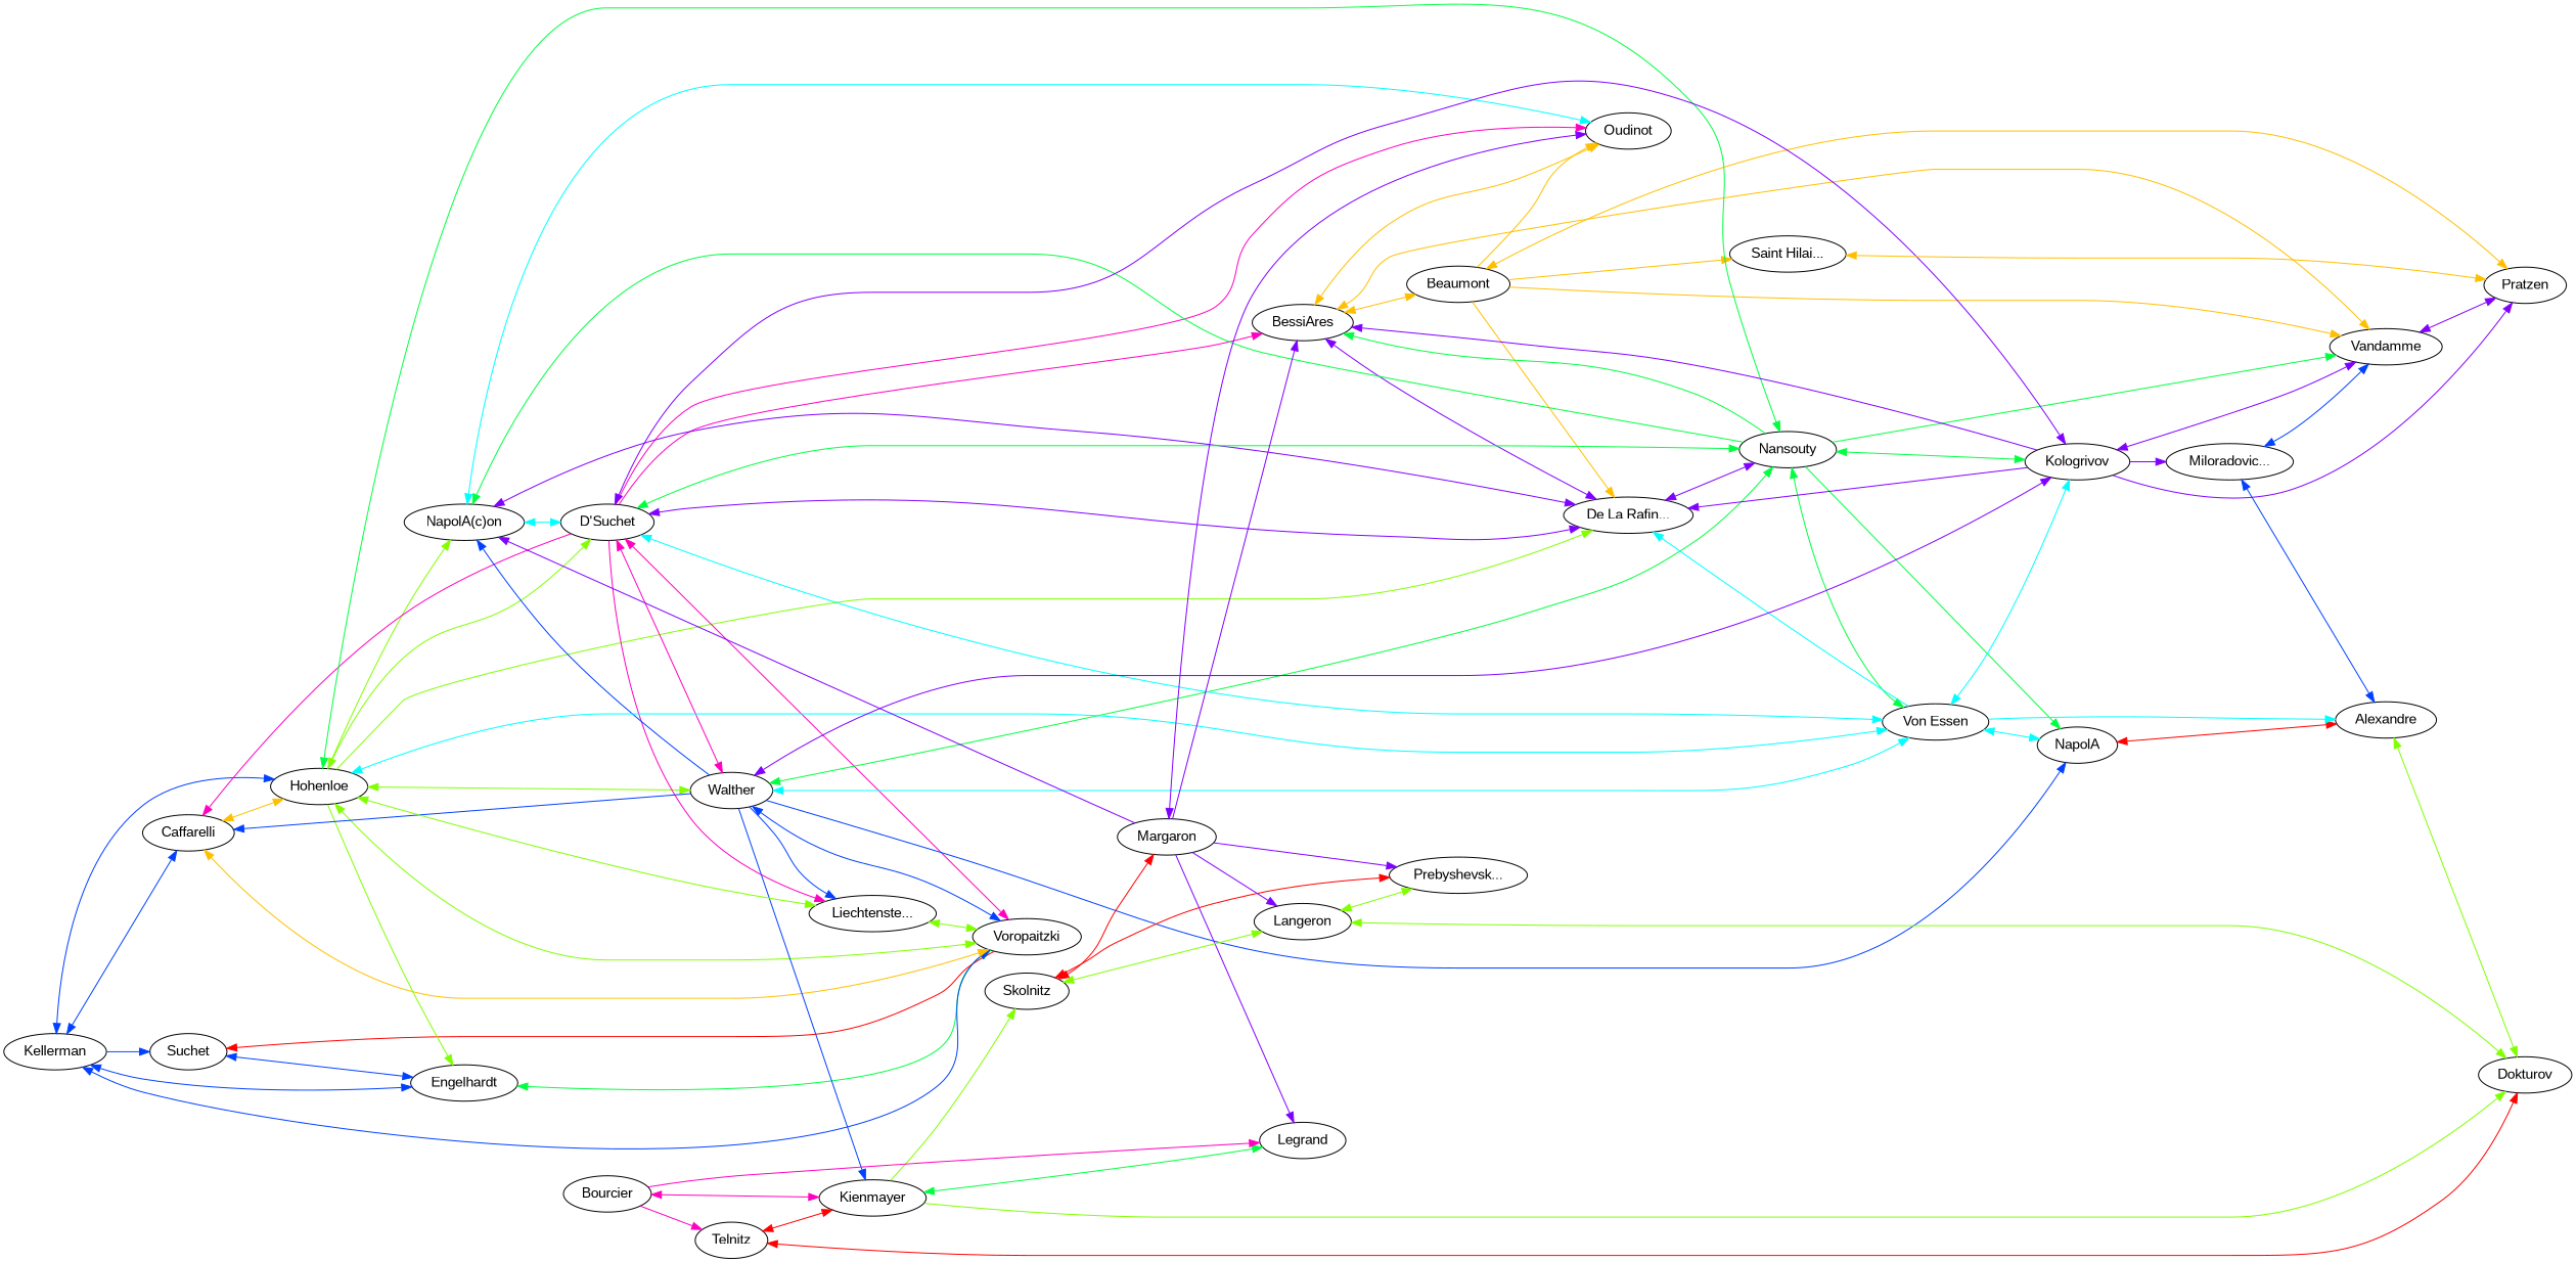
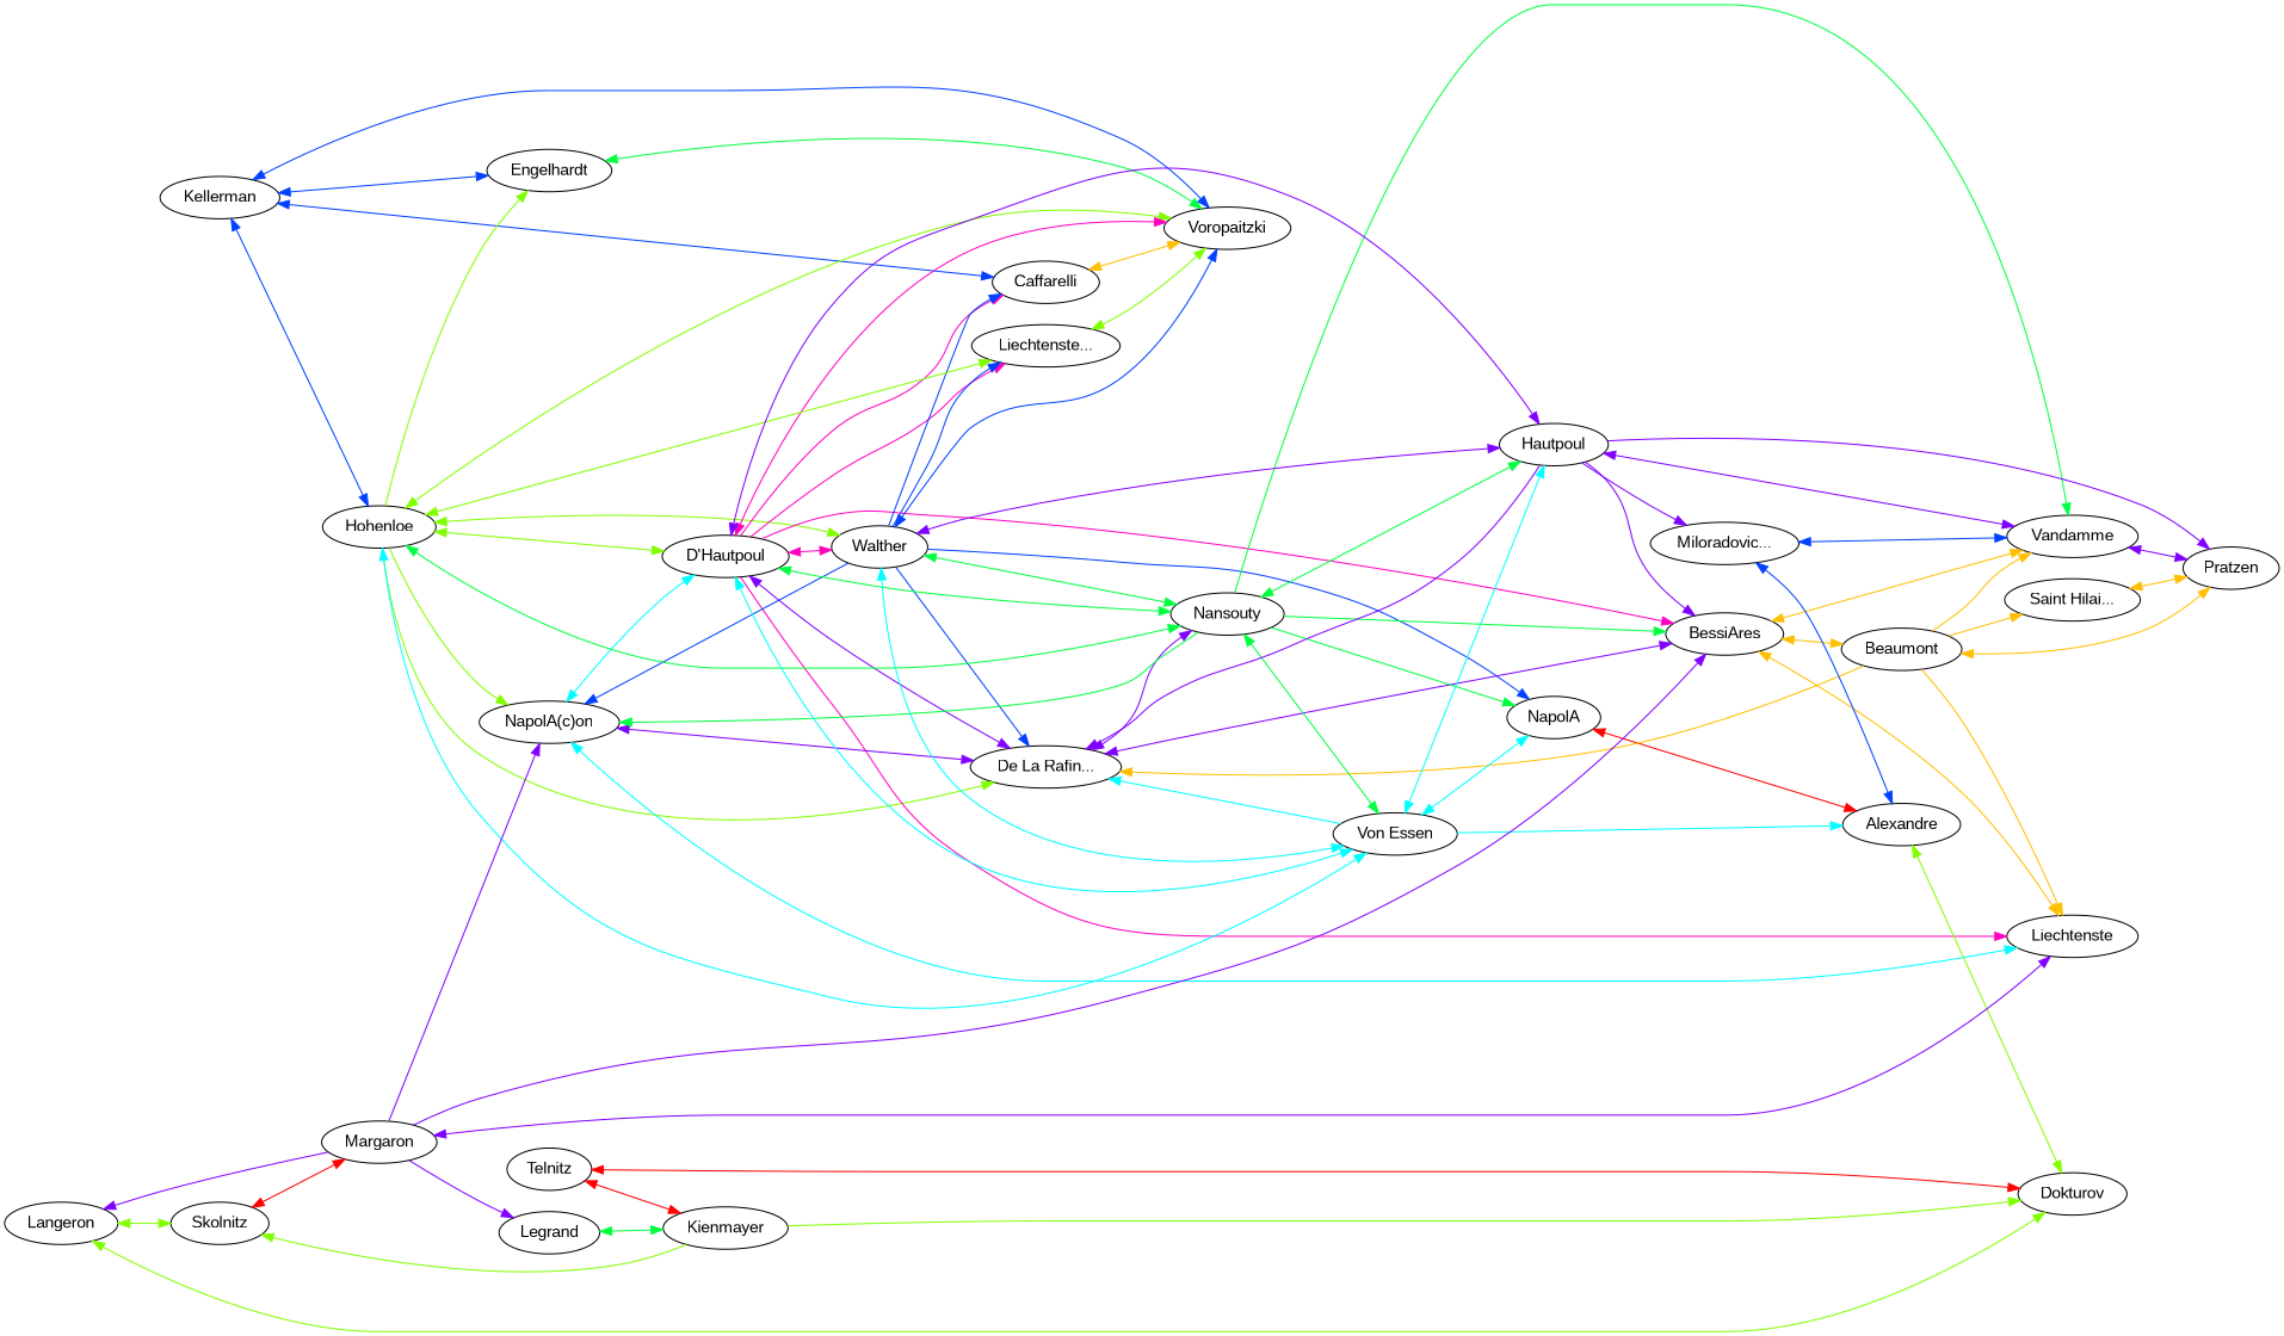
  graph {
    fontname="Liberation Sans"
    rankdir=LR
    node [fontname="Liberation Sans"]
    edge [color="0.75,1,1" dir=both fontname="Liberation Sans"]
-   n1 [label=Suchet]
    n2 [label=Engelhardt]
    n3 [label=Voropaitzki]
    n4 [label=Kellerman]
    n5 [label=Caffarelli]
    n6 [label=Hohenloe]
    n7 [label="NapolA(c)on"]
-   n8 [label="D'Suchet"]
+   n8 [label="D'Hautpoul"]
    n9 [label=Walther]
    n10 [label="De La Rafin..."]
-   n11 [label=Oudinot]
+   n11 [label=Liechtenste]
    n12 [label=BessiAres]
    n13 [label="Liechtenste..."]
    n14 [label=NapolA]
    n15 [label=Vandamme]
    n16 [label=Beaumont]
    n17 [label=Nansouty]
    n18 [label=Alexandre]
    n19 [label="Von Essen"]
-   n20 [label=Kologrivov]
+   n20 [label=Hautpoul]
    n21 [label=Pratzen]
    n22 [label="Miloradovic..."]
    n23 [label="Saint Hilai..."]
    n24 [label=Margaron]
    n25 [label=Legrand]
-   n26 [label="Prebyshevsk..."]
    n27 [label=Langeron]
    n28 [label=Kienmayer]
    n29 [label=Skolnitz]
    n30 [label=Dokturov]
-   n31 [label=Bourcier]
    n32 [label=Telnitz]
-   n1 -- n2 [color="0.625,1,1"]
    n2 -- n3 [color="0.375,1,1"]
-   n3 -- n1 [color="1,1,1" dir=forward]
-   n4 -- n1 [color="0.625,1,1" dir=forward]
    n4 -- n2 [color="0.625,1,1"]
    n4 -- n3 [color="0.625,1,1"]
    n4 -- n5 [color="0.625,1,1"]
    n4 -- n6 [color="0.625,1,1"]
    n5 -- n3 [color="0.125,1,1"]
-   n5 -- n6 [color="0.125,1,1"]
    n6 -- n2 [color="0.25,1,1" dir=forward]
    n6 -- n3 [color="0.25,1,1"]
    n6 -- n7 [color="0.25,1,1" dir=forward]
    n6 -- n8 [color="0.25,1,1"]
    n6 -- n9 [color="0.25,1,1"]
    n6 -- n10 [color="0.25,1,1" dir=forward]
    n7 -- n8 [color="0.5,1,1"]
    n7 -- n11 [color="0.5,1,1"]
    n8 -- n3 [color="0.875,1,1"]
    n8 -- n5 [color="0.875,1,1" dir=forward]
    n8 -- n9 [color="0.875,1,1"]
    n8 -- n11 [color="0.875,1,1" dir=forward]
    n8 -- n12 [color="0.875,1,1" dir=forward]
    n8 -- n13 [color="0.875,1,1" dir=forward]
    n9 -- n3 [color="0.625,1,1"]
    n9 -- n5 [color="0.625,1,1" dir=forward]
    n9 -- n7 [color="0.625,1,1" dir=forward]
-   n9 -- n28 [color="0.625,1,1" dir=forward]
+   n9 -- n10 [color="0.625,1,1" dir=forward]
    n9 -- n13 [color="0.625,1,1" dir=forward]
    n9 -- n14 [color="0.625,1,1" dir=forward]
    n10 -- n7
    n10 -- n8
    n10 -- n12
    n10 -- n17
    n12 -- n11 [color="0.125,1,1"]
    n12 -- n15 [color="0.125,1,1"]
    n12 -- n16 [color="0.125,1,1"]
    n13 -- n3 [color="0.25,1,1"]
    n13 -- n6 [color="0.25,1,1"]
    n14 -- n18 [color="1,1,1"]
    n15 -- n21
    n16 -- n10 [color="0.125,1,1" dir=forward]
    n16 -- n11 [color="0.125,1,1" dir=forward]
    n16 -- n15 [color="0.125,1,1" dir=forward]
    n16 -- n21 [color="0.125,1,1"]
    n16 -- n23 [color="0.125,1,1" dir=forward]
    n17 -- n6 [color="0.375,1,1"]
    n17 -- n7 [color="0.375,1,1" dir=forward]
    n17 -- n8 [color="0.375,1,1"]
    n17 -- n9 [color="0.375,1,1"]
    n17 -- n12 [color="0.375,1,1" dir=forward]
    n17 -- n14 [color="0.375,1,1" dir=forward]
    n17 -- n15 [color="0.375,1,1" dir=forward]
    n17 -- n19 [color="0.375,1,1"]
    n17 -- n20 [color="0.375,1,1"]
    n18 -- n30 [color="0.25,1,1"]
    n19 -- n6 [color="0.5,1,1"]
    n19 -- n8 [color="0.5,1,1"]
    n19 -- n9 [color="0.5,1,1"]
    n19 -- n10 [color="0.5,1,1" dir=forward]
    n19 -- n14 [color="0.5,1,1"]
    n19 -- n18 [color="0.5,1,1" dir=forward]
    n19 -- n20 [color="0.5,1,1"]
    n20 -- n8
    n20 -- n9
    n20 -- n10 [dir=forward]
    n20 -- n12 [dir=forward]
    n20 -- n15
    n20 -- n21 [dir=forward]
    n20 -- n22 [dir=forward]
    n22 -- n15 [color="0.625,1,1"]
    n22 -- n18 [color="0.625,1,1"]
    n23 -- n21 [color="0.125,1,1"]
    n24 -- n7 [dir=forward]
    n24 -- n11
    n24 -- n12 [dir=forward]
    n24 -- n25 [dir=forward]
-   n24 -- n26 [dir=forward]
    n24 -- n27 [dir=forward]
    n25 -- n28 [color="0.375,1,1"]
-   n27 -- n26 [color="0.25,1,1"]
    n27 -- n29 [color="0.25,1,1"]
    n27 -- n30 [color="0.25,1,1"]
    n28 -- n29 [color="0.25,1,1" dir=forward]
    n28 -- n30 [color="0.25,1,1" dir=forward]
    n29 -- n24 [color="1,1,1"]
-   n29 -- n26 [color="1,1,1"]
-   n31 -- n25 [color="0.875,1,1" dir=forward]
-   n31 -- n28 [color="0.875,1,1"]
-   n31 -- n32 [color="0.875,1,1" dir=forward]
    n32 -- n28 [color="1,1,1"]
    n32 -- n30 [color="1,1,1"]
  }
